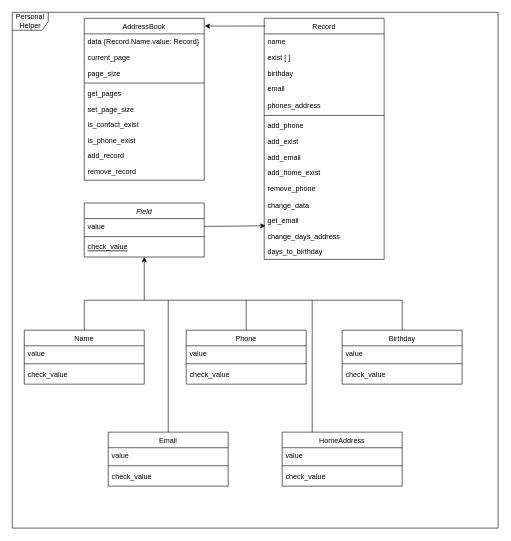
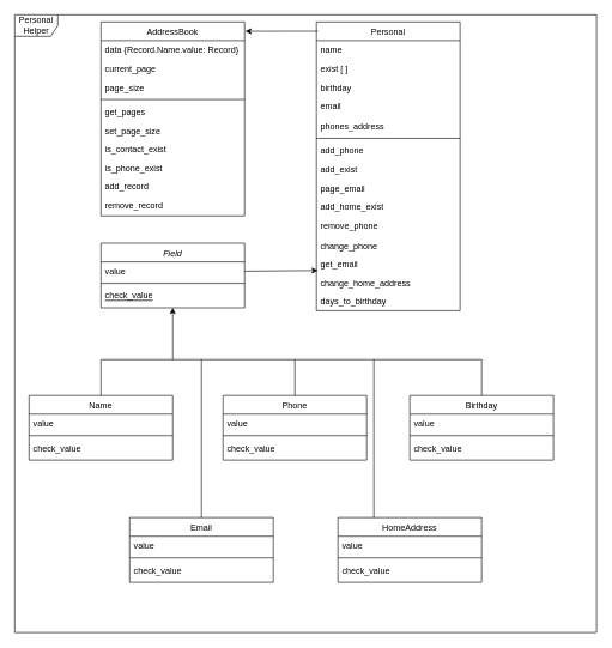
  <mxCell id="0" />
  <mxCell id="1" parent="0" />
  <mxCell id="2" value="Field" style="swimlane;fontStyle=2;align=center;verticalAlign=top;childLayout=stackLayout;horizontal=1;startSize=26;horizontalStack=0;resizeParent=1;resizeLast=0;collapsible=1;marginBottom=0;rounded=0;shadow=0;strokeWidth=1;" parent="1" vertex="1"><mxGeometry x="140" y="338" width="200" height="90" as="geometry"><mxRectangle x="130" y="380" width="160" height="26" as="alternateBounds" /></mxGeometry></mxCell>
  <mxCell id="3" value="value" style="text;align=left;verticalAlign=top;spacingLeft=4;spacingRight=4;overflow=hidden;rotatable=0;points=[[0,0.5],[1,0.5]];portConstraint=eastwest;" parent="2" vertex="1"><mxGeometry y="26" width="200" height="26" as="geometry" /></mxCell>
  <mxCell id="4" value="" style="line;html=1;strokeWidth=1;align=left;verticalAlign=middle;spacingTop=-1;spacingLeft=3;spacingRight=3;rotatable=0;labelPosition=right;points=[];portConstraint=eastwest;" parent="2" vertex="1"><mxGeometry y="52" width="200" height="8" as="geometry" /></mxCell>
  <mxCell id="5" value="check_value" style="text;align=left;verticalAlign=top;spacingLeft=4;spacingRight=4;overflow=hidden;rotatable=0;points=[[0,0.5],[1,0.5]];portConstraint=eastwest;fontStyle=4" parent="2" vertex="1"><mxGeometry y="60" width="200" height="26" as="geometry" /></mxCell>
  <mxCell id="6" value="AddressBook" style="swimlane;fontStyle=0;align=center;verticalAlign=top;childLayout=stackLayout;horizontal=1;startSize=26;horizontalStack=0;resizeParent=1;resizeLast=0;collapsible=1;marginBottom=0;rounded=0;shadow=0;strokeWidth=1;" parent="1" vertex="1"><mxGeometry x="140" y="30" width="200" height="270" as="geometry"><mxRectangle x="550" y="140" width="160" height="26" as="alternateBounds" /></mxGeometry></mxCell>
  <mxCell id="7" value="data {Record.Name.value: Record}" style="text;align=left;verticalAlign=top;spacingLeft=4;spacingRight=4;overflow=hidden;rotatable=0;points=[[0,0.5],[1,0.5]];portConstraint=eastwest;" parent="6" vertex="1"><mxGeometry y="26" width="200" height="26" as="geometry" /></mxCell>
  <mxCell id="8" value="current_page" style="text;align=left;verticalAlign=top;spacingLeft=4;spacingRight=4;overflow=hidden;rotatable=0;points=[[0,0.5],[1,0.5]];portConstraint=eastwest;rounded=0;shadow=0;html=0;" parent="6" vertex="1"><mxGeometry y="52" width="200" height="26" as="geometry" /></mxCell>
  <mxCell id="9" value="page_size" style="text;align=left;verticalAlign=top;spacingLeft=4;spacingRight=4;overflow=hidden;rotatable=0;points=[[0,0.5],[1,0.5]];portConstraint=eastwest;rounded=0;shadow=0;html=0;" parent="6" vertex="1"><mxGeometry y="78" width="200" height="26" as="geometry" /></mxCell>
  <mxCell id="10" value="" style="line;html=1;strokeWidth=1;align=left;verticalAlign=middle;spacingTop=-1;spacingLeft=3;spacingRight=3;rotatable=0;labelPosition=right;points=[];portConstraint=eastwest;" parent="6" vertex="1"><mxGeometry y="104" width="200" height="8" as="geometry" /></mxCell>
  <mxCell id="11" value="get_pages" style="text;align=left;verticalAlign=top;spacingLeft=4;spacingRight=4;overflow=hidden;rotatable=0;points=[[0,0.5],[1,0.5]];portConstraint=eastwest;" parent="6" vertex="1"><mxGeometry y="112" width="200" height="26" as="geometry" /></mxCell>
  <mxCell id="12" value="set_page_size" style="text;align=left;verticalAlign=top;spacingLeft=4;spacingRight=4;overflow=hidden;rotatable=0;points=[[0,0.5],[1,0.5]];portConstraint=eastwest;" parent="6" vertex="1"><mxGeometry y="138" width="200" height="26" as="geometry" /></mxCell>
  <mxCell id="13" value="is_contact_exist" style="text;align=left;verticalAlign=top;spacingLeft=4;spacingRight=4;overflow=hidden;rotatable=0;points=[[0,0.5],[1,0.5]];portConstraint=eastwest;" parent="6" vertex="1"><mxGeometry y="164" width="200" height="26" as="geometry" /></mxCell>
  <mxCell id="14" value="is_phone_exist" style="text;align=left;verticalAlign=top;spacingLeft=4;spacingRight=4;overflow=hidden;rotatable=0;points=[[0,0.5],[1,0.5]];portConstraint=eastwest;" parent="6" vertex="1"><mxGeometry y="190" width="200" height="26" as="geometry" /></mxCell>
  <mxCell id="15" value="add_record" style="text;align=left;verticalAlign=top;spacingLeft=4;spacingRight=4;overflow=hidden;rotatable=0;points=[[0,0.5],[1,0.5]];portConstraint=eastwest;" parent="6" vertex="1"><mxGeometry y="216" width="200" height="26" as="geometry" /></mxCell>
  <mxCell id="16" value="remove_record" style="text;align=left;verticalAlign=top;spacingLeft=4;spacingRight=4;overflow=hidden;rotatable=0;points=[[0,0.5],[1,0.5]];portConstraint=eastwest;" parent="6" vertex="1"><mxGeometry y="242" width="200" height="26" as="geometry" /></mxCell>
  <mxCell id="17" value="Personal Helper" style="shape=umlFrame;whiteSpace=wrap;html=1;pointerEvents=0;" parent="1" vertex="1"><mxGeometry x="20" y="20" width="810" height="860" as="geometry" /></mxCell>
- <mxCell id="18" value="Record" style="swimlane;fontStyle=0;align=center;verticalAlign=top;childLayout=stackLayout;horizontal=1;startSize=26;horizontalStack=0;resizeParent=1;resizeLast=0;collapsible=1;marginBottom=0;rounded=0;shadow=0;strokeWidth=1;" parent="1" vertex="1"><mxGeometry x="440" y="30" width="200" height="402" as="geometry"><mxRectangle x="550" y="140" width="160" height="26" as="alternateBounds" /></mxGeometry></mxCell>
+ <mxCell id="18" value="Personal" style="swimlane;fontStyle=0;align=center;verticalAlign=top;childLayout=stackLayout;horizontal=1;startSize=26;horizontalStack=0;resizeParent=1;resizeLast=0;collapsible=1;marginBottom=0;rounded=0;shadow=0;strokeWidth=1;" parent="1" vertex="1"><mxGeometry x="440" y="30" width="200" height="402" as="geometry"><mxRectangle x="550" y="140" width="160" height="26" as="alternateBounds" /></mxGeometry></mxCell>
  <mxCell id="19" value="name" style="text;align=left;verticalAlign=top;spacingLeft=4;spacingRight=4;overflow=hidden;rotatable=0;points=[[0,0.5],[1,0.5]];portConstraint=eastwest;" parent="18" vertex="1"><mxGeometry y="26" width="200" height="26" as="geometry" /></mxCell>
  <mxCell id="20" value="exist [ ]" style="text;align=left;verticalAlign=top;spacingLeft=4;spacingRight=4;overflow=hidden;rotatable=0;points=[[0,0.5],[1,0.5]];portConstraint=eastwest;rounded=0;shadow=0;html=0;" parent="18" vertex="1"><mxGeometry y="52" width="200" height="26" as="geometry" /></mxCell>
  <mxCell id="21" value="birthday" style="text;align=left;verticalAlign=top;spacingLeft=4;spacingRight=4;overflow=hidden;rotatable=0;points=[[0,0.5],[1,0.5]];portConstraint=eastwest;rounded=0;shadow=0;html=0;" parent="18" vertex="1"><mxGeometry y="78" width="200" height="26" as="geometry" /></mxCell>
  <mxCell id="22" value="email" style="text;align=left;verticalAlign=top;spacingLeft=4;spacingRight=4;overflow=hidden;rotatable=0;points=[[0,0.5],[1,0.5]];portConstraint=eastwest;" parent="18" vertex="1"><mxGeometry y="104" width="200" height="28" as="geometry" /></mxCell>
  <mxCell id="23" value="phones_address" style="text;align=left;verticalAlign=top;spacingLeft=4;spacingRight=4;overflow=hidden;rotatable=0;points=[[0,0.5],[1,0.5]];portConstraint=eastwest;" parent="18" vertex="1"><mxGeometry y="132" width="200" height="26" as="geometry" /></mxCell>
  <mxCell id="24" value="" style="line;html=1;strokeWidth=1;align=left;verticalAlign=middle;spacingTop=-1;spacingLeft=3;spacingRight=3;rotatable=0;labelPosition=right;points=[];portConstraint=eastwest;" parent="18" vertex="1"><mxGeometry y="158" width="200" height="8" as="geometry" /></mxCell>
  <mxCell id="25" value="add_phone" style="text;align=left;verticalAlign=top;spacingLeft=4;spacingRight=4;overflow=hidden;rotatable=0;points=[[0,0.5],[1,0.5]];portConstraint=eastwest;" parent="18" vertex="1"><mxGeometry y="166" width="200" height="26" as="geometry" /></mxCell>
  <mxCell id="26" value="add_exist" style="text;align=left;verticalAlign=top;spacingLeft=4;spacingRight=4;overflow=hidden;rotatable=0;points=[[0,0.5],[1,0.5]];portConstraint=eastwest;" parent="18" vertex="1"><mxGeometry y="192" width="200" height="26" as="geometry" /></mxCell>
- <mxCell id="27" value="add_email" style="text;align=left;verticalAlign=top;spacingLeft=4;spacingRight=4;overflow=hidden;rotatable=0;points=[[0,0.5],[1,0.5]];portConstraint=eastwest;" parent="18" vertex="1"><mxGeometry y="218" width="200" height="26" as="geometry" /></mxCell>
+ <mxCell id="27" value="page_email" style="text;align=left;verticalAlign=top;spacingLeft=4;spacingRight=4;overflow=hidden;rotatable=0;points=[[0,0.5],[1,0.5]];portConstraint=eastwest;" parent="18" vertex="1"><mxGeometry y="218" width="200" height="26" as="geometry" /></mxCell>
  <mxCell id="28" value="add_home_exist" style="text;align=left;verticalAlign=top;spacingLeft=4;spacingRight=4;overflow=hidden;rotatable=0;points=[[0,0.5],[1,0.5]];portConstraint=eastwest;" parent="18" vertex="1"><mxGeometry y="244" width="200" height="26" as="geometry" /></mxCell>
  <mxCell id="29" value="remove_phone" style="text;align=left;verticalAlign=top;spacingLeft=4;spacingRight=4;overflow=hidden;rotatable=0;points=[[0,0.5],[1,0.5]];portConstraint=eastwest;" parent="18" vertex="1"><mxGeometry y="270" width="200" height="28" as="geometry" /></mxCell>
- <mxCell id="30" value="change_data" style="text;align=left;verticalAlign=top;spacingLeft=4;spacingRight=4;overflow=hidden;rotatable=0;points=[[0,0.5],[1,0.5]];portConstraint=eastwest;" parent="18" vertex="1"><mxGeometry y="298" width="200" height="26" as="geometry" /></mxCell>
+ <mxCell id="30" value="change_phone" style="text;align=left;verticalAlign=top;spacingLeft=4;spacingRight=4;overflow=hidden;rotatable=0;points=[[0,0.5],[1,0.5]];portConstraint=eastwest;" parent="18" vertex="1"><mxGeometry y="298" width="200" height="26" as="geometry" /></mxCell>
  <mxCell id="31" value="get_email" style="text;align=left;verticalAlign=top;spacingLeft=4;spacingRight=4;overflow=hidden;rotatable=0;points=[[0,0.5],[1,0.5]];portConstraint=eastwest;" parent="18" vertex="1"><mxGeometry y="324" width="200" height="26" as="geometry" /></mxCell>
- <mxCell id="32" value="change_days_address" style="text;align=left;verticalAlign=top;spacingLeft=4;spacingRight=4;overflow=hidden;rotatable=0;points=[[0,0.5],[1,0.5]];portConstraint=eastwest;" parent="18" vertex="1"><mxGeometry y="350" width="200" height="26" as="geometry" /></mxCell>
+ <mxCell id="32" value="change_home_address" style="text;align=left;verticalAlign=top;spacingLeft=4;spacingRight=4;overflow=hidden;rotatable=0;points=[[0,0.5],[1,0.5]];portConstraint=eastwest;" parent="18" vertex="1"><mxGeometry y="350" width="200" height="26" as="geometry" /></mxCell>
  <mxCell id="33" value="days_to_birthday" style="text;align=left;verticalAlign=top;spacingLeft=4;spacingRight=4;overflow=hidden;rotatable=0;points=[[0,0.5],[1,0.5]];portConstraint=eastwest;" parent="18" vertex="1"><mxGeometry y="376" width="200" height="26" as="geometry" /></mxCell>
  <mxCell id="34" value="Name" style="swimlane;fontStyle=0;align=center;verticalAlign=top;childLayout=stackLayout;horizontal=1;startSize=26;horizontalStack=0;resizeParent=1;resizeLast=0;collapsible=1;marginBottom=0;rounded=0;shadow=0;strokeWidth=1;" parent="1" vertex="1"><mxGeometry x="40" y="550" width="200" height="90" as="geometry"><mxRectangle x="550" y="140" width="160" height="26" as="alternateBounds" /></mxGeometry></mxCell>
  <mxCell id="35" value="value" style="text;align=left;verticalAlign=top;spacingLeft=4;spacingRight=4;overflow=hidden;rotatable=0;points=[[0,0.5],[1,0.5]];portConstraint=eastwest;" parent="34" vertex="1"><mxGeometry y="26" width="200" height="26" as="geometry" /></mxCell>
  <mxCell id="36" value="" style="line;html=1;strokeWidth=1;align=left;verticalAlign=middle;spacingTop=-1;spacingLeft=3;spacingRight=3;rotatable=0;labelPosition=right;points=[];portConstraint=eastwest;" parent="34" vertex="1"><mxGeometry y="52" width="200" height="8" as="geometry" /></mxCell>
  <mxCell id="37" value="check_value" style="text;align=left;verticalAlign=top;spacingLeft=4;spacingRight=4;overflow=hidden;rotatable=0;points=[[0,0.5],[1,0.5]];portConstraint=eastwest;" parent="34" vertex="1"><mxGeometry y="60" width="200" height="26" as="geometry" /></mxCell>
  <mxCell id="38" value="Phone" style="swimlane;fontStyle=0;align=center;verticalAlign=top;childLayout=stackLayout;horizontal=1;startSize=26;horizontalStack=0;resizeParent=1;resizeLast=0;collapsible=1;marginBottom=0;rounded=0;shadow=0;strokeWidth=1;" parent="1" vertex="1"><mxGeometry x="310" y="550" width="200" height="90" as="geometry"><mxRectangle x="550" y="140" width="160" height="26" as="alternateBounds" /></mxGeometry></mxCell>
  <mxCell id="39" value="value" style="text;align=left;verticalAlign=top;spacingLeft=4;spacingRight=4;overflow=hidden;rotatable=0;points=[[0,0.5],[1,0.5]];portConstraint=eastwest;" parent="38" vertex="1"><mxGeometry y="26" width="200" height="26" as="geometry" /></mxCell>
  <mxCell id="40" value="" style="line;html=1;strokeWidth=1;align=left;verticalAlign=middle;spacingTop=-1;spacingLeft=3;spacingRight=3;rotatable=0;labelPosition=right;points=[];portConstraint=eastwest;" parent="38" vertex="1"><mxGeometry y="52" width="200" height="8" as="geometry" /></mxCell>
  <mxCell id="41" value="check_value" style="text;align=left;verticalAlign=top;spacingLeft=4;spacingRight=4;overflow=hidden;rotatable=0;points=[[0,0.5],[1,0.5]];portConstraint=eastwest;" parent="38" vertex="1"><mxGeometry y="60" width="200" height="26" as="geometry" /></mxCell>
  <mxCell id="42" value="Birthday" style="swimlane;fontStyle=0;align=center;verticalAlign=top;childLayout=stackLayout;horizontal=1;startSize=26;horizontalStack=0;resizeParent=1;resizeLast=0;collapsible=1;marginBottom=0;rounded=0;shadow=0;strokeWidth=1;" parent="1" vertex="1"><mxGeometry x="570" y="550" width="200" height="90" as="geometry"><mxRectangle x="550" y="140" width="160" height="26" as="alternateBounds" /></mxGeometry></mxCell>
  <mxCell id="43" value="value" style="text;align=left;verticalAlign=top;spacingLeft=4;spacingRight=4;overflow=hidden;rotatable=0;points=[[0,0.5],[1,0.5]];portConstraint=eastwest;" parent="42" vertex="1"><mxGeometry y="26" width="200" height="26" as="geometry" /></mxCell>
  <mxCell id="44" value="" style="line;html=1;strokeWidth=1;align=left;verticalAlign=middle;spacingTop=-1;spacingLeft=3;spacingRight=3;rotatable=0;labelPosition=right;points=[];portConstraint=eastwest;" parent="42" vertex="1"><mxGeometry y="52" width="200" height="8" as="geometry" /></mxCell>
  <mxCell id="45" value="check_value" style="text;align=left;verticalAlign=top;spacingLeft=4;spacingRight=4;overflow=hidden;rotatable=0;points=[[0,0.5],[1,0.5]];portConstraint=eastwest;" parent="42" vertex="1"><mxGeometry y="60" width="200" height="26" as="geometry" /></mxCell>
  <mxCell id="46" value="Email" style="swimlane;fontStyle=0;align=center;verticalAlign=top;childLayout=stackLayout;horizontal=1;startSize=26;horizontalStack=0;resizeParent=1;resizeLast=0;collapsible=1;marginBottom=0;rounded=0;shadow=0;strokeWidth=1;" parent="1" vertex="1"><mxGeometry x="180" y="720" width="200" height="90" as="geometry"><mxRectangle x="550" y="140" width="160" height="26" as="alternateBounds" /></mxGeometry></mxCell>
  <mxCell id="47" value="value" style="text;align=left;verticalAlign=top;spacingLeft=4;spacingRight=4;overflow=hidden;rotatable=0;points=[[0,0.5],[1,0.5]];portConstraint=eastwest;" parent="46" vertex="1"><mxGeometry y="26" width="200" height="26" as="geometry" /></mxCell>
  <mxCell id="48" value="" style="line;html=1;strokeWidth=1;align=left;verticalAlign=middle;spacingTop=-1;spacingLeft=3;spacingRight=3;rotatable=0;labelPosition=right;points=[];portConstraint=eastwest;" parent="46" vertex="1"><mxGeometry y="52" width="200" height="8" as="geometry" /></mxCell>
  <mxCell id="49" value="check_value" style="text;align=left;verticalAlign=top;spacingLeft=4;spacingRight=4;overflow=hidden;rotatable=0;points=[[0,0.5],[1,0.5]];portConstraint=eastwest;" parent="46" vertex="1"><mxGeometry y="60" width="200" height="26" as="geometry" /></mxCell>
  <mxCell id="50" value="HomeAddress" style="swimlane;fontStyle=0;align=center;verticalAlign=top;childLayout=stackLayout;horizontal=1;startSize=26;horizontalStack=0;resizeParent=1;resizeLast=0;collapsible=1;marginBottom=0;rounded=0;shadow=0;strokeWidth=1;" parent="1" vertex="1"><mxGeometry x="470" y="720" width="200" height="90" as="geometry"><mxRectangle x="550" y="140" width="160" height="26" as="alternateBounds" /></mxGeometry></mxCell>
  <mxCell id="51" value="value" style="text;align=left;verticalAlign=top;spacingLeft=4;spacingRight=4;overflow=hidden;rotatable=0;points=[[0,0.5],[1,0.5]];portConstraint=eastwest;" parent="50" vertex="1"><mxGeometry y="26" width="200" height="26" as="geometry" /></mxCell>
  <mxCell id="52" value="" style="line;html=1;strokeWidth=1;align=left;verticalAlign=middle;spacingTop=-1;spacingLeft=3;spacingRight=3;rotatable=0;labelPosition=right;points=[];portConstraint=eastwest;" parent="50" vertex="1"><mxGeometry y="52" width="200" height="8" as="geometry" /></mxCell>
  <mxCell id="53" value="check_value" style="text;align=left;verticalAlign=top;spacingLeft=4;spacingRight=4;overflow=hidden;rotatable=0;points=[[0,0.5],[1,0.5]];portConstraint=eastwest;" parent="50" vertex="1"><mxGeometry y="60" width="200" height="26" as="geometry" /></mxCell>
  <mxCell id="54" value="" style="endArrow=none;html=1;rounded=0;exitX=0.5;exitY=0;exitDx=0;exitDy=0;" parent="1" source="34" target="42" edge="1"><mxGeometry width="50" height="50" relative="1" as="geometry"><mxPoint x="290" y="410" as="sourcePoint" /><mxPoint x="340" y="360" as="targetPoint" /><Array as="points"><mxPoint x="140" y="500" /><mxPoint x="670" y="500" /></Array></mxGeometry></mxCell>
  <mxCell id="55" value="" style="endArrow=none;html=1;rounded=0;exitX=0.5;exitY=0;exitDx=0;exitDy=0;" parent="1" source="38" edge="1"><mxGeometry width="50" height="50" relative="1" as="geometry"><mxPoint x="290" y="410" as="sourcePoint" /><mxPoint x="410" y="500" as="targetPoint" /></mxGeometry></mxCell>
  <mxCell id="56" value="" style="endArrow=none;html=1;rounded=0;exitX=0.5;exitY=0;exitDx=0;exitDy=0;" parent="1" source="46" edge="1"><mxGeometry width="50" height="50" relative="1" as="geometry"><mxPoint x="290" y="670" as="sourcePoint" /><mxPoint x="280" y="500" as="targetPoint" /></mxGeometry></mxCell>
  <mxCell id="57" value="" style="endArrow=none;html=1;rounded=0;entryX=0.25;entryY=0;entryDx=0;entryDy=0;" parent="1" target="50" edge="1"><mxGeometry width="50" height="50" relative="1" as="geometry"><mxPoint x="520" y="500" as="sourcePoint" /><mxPoint x="543" y="721.98" as="targetPoint" /></mxGeometry></mxCell>
  <mxCell id="58" value="" style="endArrow=classic;html=1;rounded=0;entryX=0.5;entryY=1;entryDx=0;entryDy=0;" parent="1" target="2" edge="1"><mxGeometry width="50" height="50" relative="1" as="geometry"><mxPoint x="240" y="500" as="sourcePoint" /><mxPoint x="340" y="620" as="targetPoint" /></mxGeometry></mxCell>
  <mxCell id="59" value="" style="endArrow=classic;html=1;rounded=0;entryX=0.01;entryY=-0.154;entryDx=0;entryDy=0;exitX=1;exitY=0.5;exitDx=0;exitDy=0;entryPerimeter=0;" parent="1" source="3" target="32" edge="1"><mxGeometry width="50" height="50" relative="1" as="geometry"><mxPoint x="290" y="450" as="sourcePoint" /><mxPoint x="340" y="400" as="targetPoint" /></mxGeometry></mxCell>
  <mxCell id="60" value="" style="endArrow=classic;html=1;rounded=0;exitX=0.01;exitY=0.032;exitDx=0;exitDy=0;exitPerimeter=0;entryX=1.005;entryY=0.048;entryDx=0;entryDy=0;entryPerimeter=0;" parent="1" source="18" target="6" edge="1"><mxGeometry width="50" height="50" relative="1" as="geometry"><mxPoint x="290" y="320" as="sourcePoint" /><mxPoint x="340" y="270" as="targetPoint" /></mxGeometry></mxCell>
